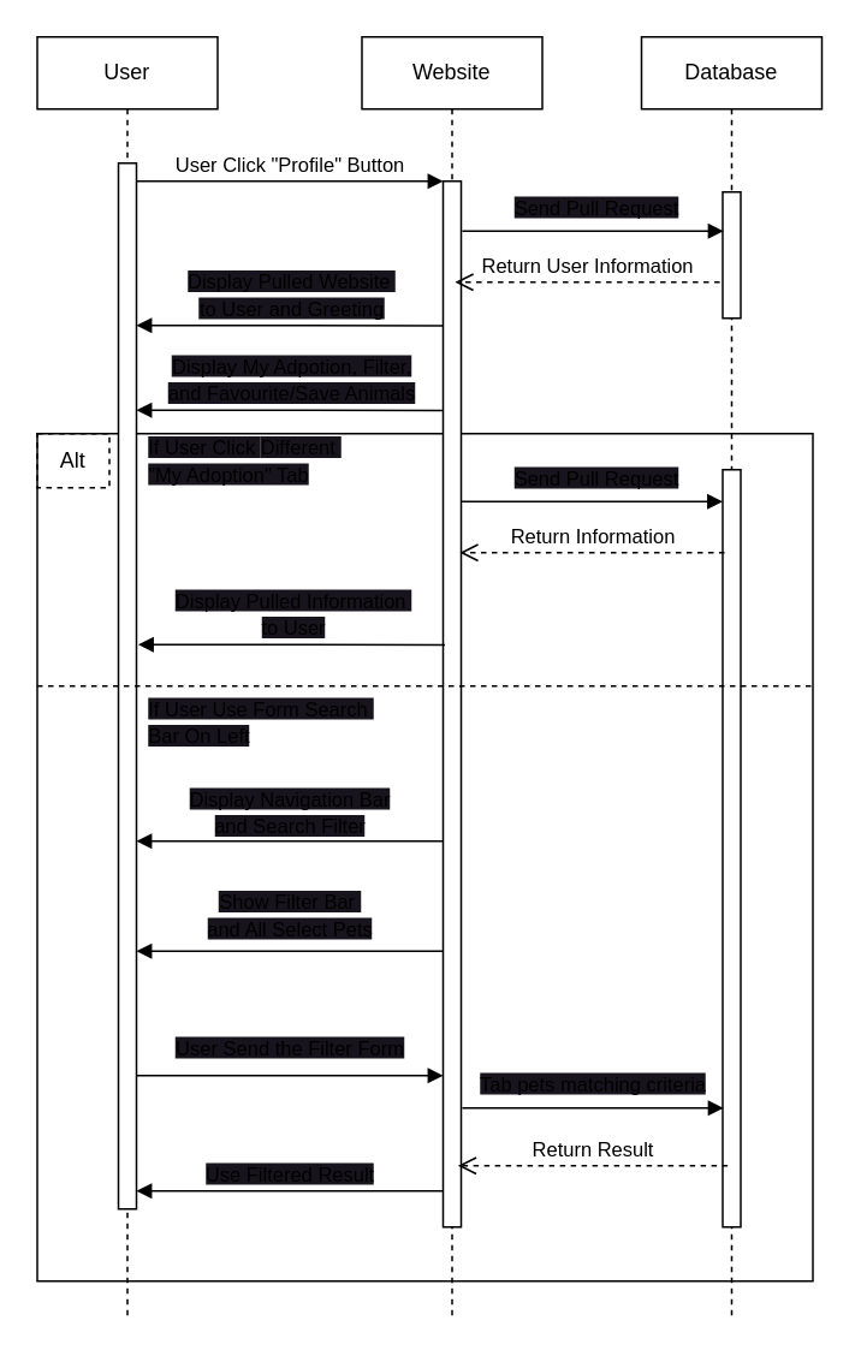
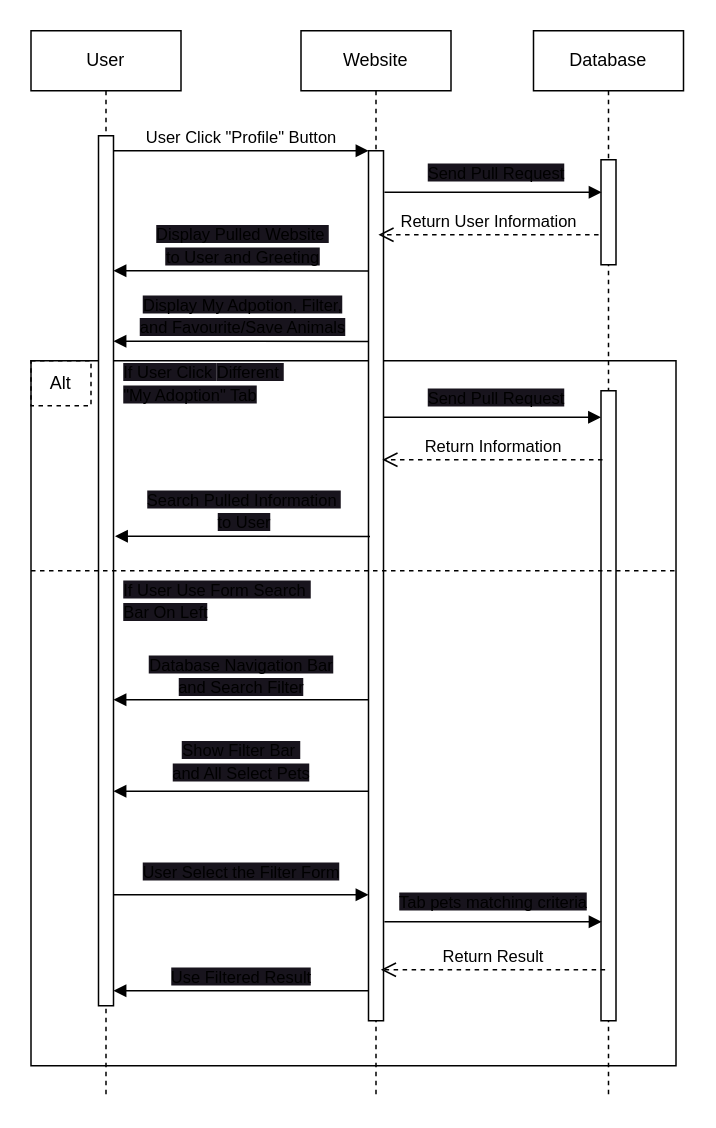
  <mxCell id="0" />
  <mxCell id="1" parent="0" />
  <mxCell id="2" value="" style="whiteSpace=wrap;html=1;fillColor=none;" vertex="1" parent="1"><mxGeometry x="20" y="240" width="430" height="470" as="geometry" /></mxCell>
  <mxCell id="3" value="Database" style="shape=umlLifeline;perimeter=lifelinePerimeter;whiteSpace=wrap;html=1;container=0;dropTarget=0;collapsible=0;recursiveResize=0;outlineConnect=0;portConstraint=eastwest;newEdgeStyle={&quot;edgeStyle&quot;:&quot;elbowEdgeStyle&quot;,&quot;elbow&quot;:&quot;vertical&quot;,&quot;curved&quot;:0,&quot;rounded&quot;:0};" vertex="1" parent="1"><mxGeometry x="355" y="20" width="100" height="710" as="geometry" /></mxCell>
  <mxCell id="4" value="" style="html=1;points=[];perimeter=orthogonalPerimeter;outlineConnect=0;targetShapes=umlLifeline;portConstraint=eastwest;newEdgeStyle={&quot;edgeStyle&quot;:&quot;elbowEdgeStyle&quot;,&quot;elbow&quot;:&quot;vertical&quot;,&quot;curved&quot;:0,&quot;rounded&quot;:0};" vertex="1" parent="3"><mxGeometry x="45" y="86" width="10" height="70" as="geometry" /></mxCell>
  <mxCell id="5" value="User" style="shape=umlLifeline;perimeter=lifelinePerimeter;whiteSpace=wrap;html=1;container=0;dropTarget=0;collapsible=0;recursiveResize=0;outlineConnect=0;portConstraint=eastwest;newEdgeStyle={&quot;edgeStyle&quot;:&quot;elbowEdgeStyle&quot;,&quot;elbow&quot;:&quot;vertical&quot;,&quot;curved&quot;:0,&quot;rounded&quot;:0};" vertex="1" parent="1"><mxGeometry x="20" y="20" width="100" height="710" as="geometry" /></mxCell>
  <mxCell id="6" value="" style="html=1;points=[];perimeter=orthogonalPerimeter;outlineConnect=0;targetShapes=umlLifeline;portConstraint=eastwest;newEdgeStyle={&quot;edgeStyle&quot;:&quot;elbowEdgeStyle&quot;,&quot;elbow&quot;:&quot;vertical&quot;,&quot;curved&quot;:0,&quot;rounded&quot;:0};" vertex="1" parent="5"><mxGeometry x="45" y="70" width="10" height="580" as="geometry" /></mxCell>
  <mxCell id="7" value="Website" style="shape=umlLifeline;perimeter=lifelinePerimeter;whiteSpace=wrap;html=1;container=0;dropTarget=0;collapsible=0;recursiveResize=0;outlineConnect=0;portConstraint=eastwest;newEdgeStyle={&quot;edgeStyle&quot;:&quot;elbowEdgeStyle&quot;,&quot;elbow&quot;:&quot;vertical&quot;,&quot;curved&quot;:0,&quot;rounded&quot;:0};" vertex="1" parent="1"><mxGeometry x="200" y="20" width="100" height="710" as="geometry" /></mxCell>
  <mxCell id="8" value="" style="html=1;points=[];perimeter=orthogonalPerimeter;outlineConnect=0;targetShapes=umlLifeline;portConstraint=eastwest;newEdgeStyle={&quot;edgeStyle&quot;:&quot;elbowEdgeStyle&quot;,&quot;elbow&quot;:&quot;vertical&quot;,&quot;curved&quot;:0,&quot;rounded&quot;:0};" vertex="1" parent="7"><mxGeometry x="45" y="80" width="10" height="580" as="geometry" /></mxCell>
  <mxCell id="9" value="User Click &quot;Profile&quot; Button" style="html=1;verticalAlign=bottom;endArrow=block;edgeStyle=elbowEdgeStyle;elbow=vertical;curved=0;rounded=0;" edge="1" parent="1" source="6" target="8"><mxGeometry relative="1" as="geometry"><mxPoint x="175" y="110" as="sourcePoint" /><Array as="points"><mxPoint x="160" y="100" /></Array></mxGeometry></mxCell>
  <mxCell id="10" value="Return User Information" style="html=1;verticalAlign=bottom;endArrow=open;dashed=1;endSize=8;edgeStyle=elbowEdgeStyle;elbow=vertical;curved=0;rounded=0;exitX=0;exitY=0.486;exitDx=0;exitDy=0;exitPerimeter=0;" edge="1" parent="1"><mxGeometry relative="1" as="geometry"><mxPoint x="251.63" y="156" as="targetPoint" /><Array as="points"><mxPoint x="366.63" y="156" /></Array><mxPoint x="398.38" y="156.02" as="sourcePoint" /></mxGeometry></mxCell>
  <mxCell id="11" value="&lt;span style=&quot;font-size: 11px; background-color: rgb(24, 20, 29);&quot;&gt;Send Pull Request&lt;/span&gt;" style="text;html=1;align=center;verticalAlign=middle;resizable=0;points=[];autosize=1;strokeColor=none;fillColor=none;" vertex="1" parent="1"><mxGeometry x="275" y="100" width="110" height="30" as="geometry" /></mxCell>
  <mxCell id="12" value="" style="html=1;verticalAlign=bottom;endArrow=block;edgeStyle=elbowEdgeStyle;elbow=vertical;curved=0;rounded=0;" edge="1" parent="1"><mxGeometry x="1" y="-136" relative="1" as="geometry"><mxPoint x="255.612" y="127.71" as="sourcePoint" /><Array as="points"><mxPoint x="319.39" y="127.71" /></Array><mxPoint x="400.39" y="127.71" as="targetPoint" /><mxPoint x="65" y="-16" as="offset" /></mxGeometry></mxCell>
  <mxCell id="13" value="" style="html=1;verticalAlign=bottom;endArrow=block;edgeStyle=elbowEdgeStyle;elbow=vertical;curved=0;rounded=0;" edge="1" parent="1"><mxGeometry relative="1" as="geometry"><mxPoint x="245" y="180.14" as="sourcePoint" /><Array as="points" /><mxPoint x="75" y="180.14" as="targetPoint" /></mxGeometry></mxCell>
  <mxCell id="14" value="&lt;span style=&quot;font-size: 11px; background-color: rgb(24, 20, 29);&quot;&gt;Display Pulled Website&amp;nbsp;&lt;/span&gt;&lt;div&gt;&lt;span style=&quot;font-size: 11px; background-color: rgb(24, 20, 29);&quot;&gt;to User and Greeting&lt;br&gt;&lt;/span&gt;&lt;/div&gt;" style="text;html=1;align=center;verticalAlign=middle;resizable=0;points=[];autosize=1;strokeColor=none;fillColor=none;" vertex="1" parent="1"><mxGeometry x="86" y="143" width="150" height="40" as="geometry" /></mxCell>
  <mxCell id="15" value="" style="html=1;verticalAlign=bottom;endArrow=block;edgeStyle=elbowEdgeStyle;elbow=vertical;curved=0;rounded=0;" edge="1" parent="1"><mxGeometry relative="1" as="geometry"><mxPoint x="245" y="227.14" as="sourcePoint" /><Array as="points" /><mxPoint x="75" y="227.14" as="targetPoint" /></mxGeometry></mxCell>
  <mxCell id="16" value="&lt;span style=&quot;font-size: 11px; background-color: rgb(24, 20, 29);&quot;&gt;Display My Adpotion, Filter,&lt;/span&gt;&lt;div&gt;&lt;span style=&quot;font-size: 11px; background-color: rgb(24, 20, 29);&quot;&gt;and Favourite/Save Animals&lt;/span&gt;&lt;/div&gt;" style="text;html=1;align=center;verticalAlign=middle;resizable=0;points=[];autosize=1;strokeColor=none;fillColor=none;" vertex="1" parent="1"><mxGeometry x="81" y="190" width="160" height="40" as="geometry" /></mxCell>
  <mxCell id="17" value="Alt" style="rounded=0;whiteSpace=wrap;html=1;fillColor=none;dashed=1;" vertex="1" parent="1"><mxGeometry x="20" y="240" width="40" height="30" as="geometry" /></mxCell>
  <mxCell id="18" value="" style="html=1;points=[];perimeter=orthogonalPerimeter;outlineConnect=0;targetShapes=umlLifeline;portConstraint=eastwest;newEdgeStyle={&quot;edgeStyle&quot;:&quot;elbowEdgeStyle&quot;,&quot;elbow&quot;:&quot;vertical&quot;,&quot;curved&quot;:0,&quot;rounded&quot;:0};" vertex="1" parent="1"><mxGeometry x="400" y="260" width="10" height="420" as="geometry" /></mxCell>
  <mxCell id="19" value="&lt;span style=&quot;font-size: 11px; background-color: rgb(24, 20, 29);&quot;&gt;If User Click&amp;nbsp;&lt;/span&gt;&lt;span style=&quot;background-color: rgb(24, 20, 29); font-size: 11px;&quot;&gt;Different&amp;nbsp;&lt;/span&gt;&lt;div&gt;&lt;span style=&quot;background-color: rgb(24, 20, 29); font-size: 11px;&quot;&gt;&quot;My Adoption&quot; Tab&lt;/span&gt;&lt;/div&gt;" style="text;html=1;align=left;verticalAlign=middle;resizable=0;points=[];autosize=1;strokeColor=none;fillColor=none;" vertex="1" parent="1"><mxGeometry x="80" y="235" width="130" height="40" as="geometry" /></mxCell>
  <mxCell id="20" value="Return Information" style="html=1;verticalAlign=bottom;endArrow=open;dashed=1;endSize=8;edgeStyle=elbowEdgeStyle;elbow=vertical;curved=0;rounded=0;exitX=0;exitY=0.486;exitDx=0;exitDy=0;exitPerimeter=0;" edge="1" parent="1"><mxGeometry relative="1" as="geometry"><mxPoint x="254.24" y="306" as="targetPoint" /><Array as="points"><mxPoint x="369.24" y="306" /></Array><mxPoint x="400.99" y="306.02" as="sourcePoint" /></mxGeometry></mxCell>
  <mxCell id="21" value="&lt;span style=&quot;font-size: 11px; background-color: rgb(24, 20, 29);&quot;&gt;Send Pull Request&lt;/span&gt;" style="text;html=1;align=center;verticalAlign=middle;resizable=0;points=[];autosize=1;strokeColor=none;fillColor=none;" vertex="1" parent="1"><mxGeometry x="274.61" y="250" width="110" height="30" as="geometry" /></mxCell>
  <mxCell id="22" value="" style="html=1;verticalAlign=bottom;endArrow=block;edgeStyle=elbowEdgeStyle;elbow=vertical;curved=0;rounded=0;" edge="1" parent="1"><mxGeometry x="1" y="-136" relative="1" as="geometry"><mxPoint x="255.222" y="277.71" as="sourcePoint" /><Array as="points"><mxPoint x="319" y="277.71" /></Array><mxPoint x="400" y="277.71" as="targetPoint" /><mxPoint x="65" y="-16" as="offset" /></mxGeometry></mxCell>
  <mxCell id="23" value="" style="html=1;verticalAlign=bottom;endArrow=block;edgeStyle=elbowEdgeStyle;elbow=vertical;curved=0;rounded=0;" edge="1" parent="1"><mxGeometry relative="1" as="geometry"><mxPoint x="246" y="357.14" as="sourcePoint" /><Array as="points" /><mxPoint x="76" y="357.14" as="targetPoint" /></mxGeometry></mxCell>
- <mxCell id="24" value="&lt;span style=&quot;font-size: 11px; background-color: rgb(24, 20, 29);&quot;&gt;Display Pulled Information&amp;nbsp;&lt;/span&gt;&lt;div&gt;&lt;span style=&quot;font-size: 11px; background-color: rgb(24, 20, 29);&quot;&gt;to User&lt;br&gt;&lt;/span&gt;&lt;/div&gt;" style="text;html=1;align=center;verticalAlign=middle;resizable=0;points=[];autosize=1;strokeColor=none;fillColor=none;" vertex="1" parent="1"><mxGeometry x="87" y="320" width="150" height="40" as="geometry" /></mxCell>
+ <mxCell id="24" value="&lt;span style=&quot;font-size: 11px; background-color: rgb(24, 20, 29);&quot;&gt;Search Pulled Information&amp;nbsp;&lt;/span&gt;&lt;div&gt;&lt;span style=&quot;font-size: 11px; background-color: rgb(24, 20, 29);&quot;&gt;to User&lt;br&gt;&lt;/span&gt;&lt;/div&gt;" style="text;html=1;align=center;verticalAlign=middle;resizable=0;points=[];autosize=1;strokeColor=none;fillColor=none;" vertex="1" parent="1"><mxGeometry x="87" y="320" width="150" height="40" as="geometry" /></mxCell>
  <mxCell id="25" value="" style="endArrow=none;dashed=1;html=1;rounded=0;" edge="1" parent="1"><mxGeometry width="50" height="50" relative="1" as="geometry"><mxPoint x="20" y="380" as="sourcePoint" /><mxPoint x="450" y="380" as="targetPoint" /></mxGeometry></mxCell>
  <mxCell id="26" value="Return Result" style="html=1;verticalAlign=bottom;endArrow=open;dashed=1;endSize=8;edgeStyle=elbowEdgeStyle;elbow=vertical;curved=0;rounded=0;" edge="1" parent="1"><mxGeometry x="0.001" relative="1" as="geometry"><mxPoint x="253.25" y="646" as="targetPoint" /><Array as="points"><mxPoint x="368.25" y="646" /></Array><mxPoint x="402.75" y="646" as="sourcePoint" /><mxPoint as="offset" /></mxGeometry></mxCell>
- <mxCell id="27" value="&lt;span style=&quot;font-size: 11px; background-color: rgb(24, 20, 29);&quot;&gt;User Send the Filter Form&lt;/span&gt;" style="text;html=1;align=center;verticalAlign=middle;resizable=0;points=[];autosize=1;strokeColor=none;fillColor=none;" vertex="1" parent="1"><mxGeometry x="85" y="566" width="150" height="30" as="geometry" /></mxCell>
+ <mxCell id="27" value="&lt;span style=&quot;font-size: 11px; background-color: rgb(24, 20, 29);&quot;&gt;User Select the Filter Form&lt;/span&gt;" style="text;html=1;align=center;verticalAlign=middle;resizable=0;points=[];autosize=1;strokeColor=none;fillColor=none;" vertex="1" parent="1"><mxGeometry x="85" y="566" width="150" height="30" as="geometry" /></mxCell>
  <mxCell id="28" value="" style="html=1;verticalAlign=bottom;endArrow=block;edgeStyle=elbowEdgeStyle;elbow=vertical;curved=0;rounded=0;" edge="1" parent="1"><mxGeometry x="1" y="-136" relative="1" as="geometry"><mxPoint x="75" y="596" as="sourcePoint" /><Array as="points"><mxPoint x="160" y="596" /></Array><mxPoint x="245" y="596" as="targetPoint" /><mxPoint x="65" y="-16" as="offset" /></mxGeometry></mxCell>
  <mxCell id="29" value="&lt;span style=&quot;font-size: 11px; background-color: rgb(24, 20, 29);&quot;&gt;Tab pets matching criteria&lt;/span&gt;" style="text;html=1;align=center;verticalAlign=middle;resizable=0;points=[];autosize=1;strokeColor=none;fillColor=none;" vertex="1" parent="1"><mxGeometry x="248" y="586" width="160" height="30" as="geometry" /></mxCell>
  <mxCell id="30" value="" style="html=1;verticalAlign=bottom;endArrow=block;edgeStyle=elbowEdgeStyle;elbow=vertical;curved=0;rounded=0;" edge="1" parent="1"><mxGeometry x="1" y="-136" relative="1" as="geometry"><mxPoint x="255.612" y="614" as="sourcePoint" /><Array as="points"><mxPoint x="319.39" y="614" /></Array><mxPoint x="400.39" y="614" as="targetPoint" /><mxPoint x="65" y="-16" as="offset" /></mxGeometry></mxCell>
  <mxCell id="31" value="&lt;span style=&quot;font-size: 11px; background-color: rgb(24, 20, 29);&quot;&gt;Show Filter Bar&amp;nbsp;&lt;/span&gt;&lt;div&gt;&lt;span style=&quot;font-size: 11px; background-color: rgb(24, 20, 29);&quot;&gt;and All Select Pets&lt;/span&gt;&lt;/div&gt;" style="text;html=1;align=center;verticalAlign=middle;resizable=0;points=[];autosize=1;strokeColor=none;fillColor=none;" vertex="1" parent="1"><mxGeometry x="95" y="487" width="130" height="40" as="geometry" /></mxCell>
  <mxCell id="32" value="" style="html=1;verticalAlign=bottom;endArrow=block;edgeStyle=elbowEdgeStyle;elbow=vertical;curved=0;rounded=0;" edge="1" parent="1"><mxGeometry relative="1" as="geometry"><mxPoint x="245" y="527" as="sourcePoint" /><Array as="points" /><mxPoint x="75" y="527" as="targetPoint" /></mxGeometry></mxCell>
  <mxCell id="33" value="&lt;span style=&quot;font-size: 11px; background-color: rgb(24, 20, 29);&quot;&gt;Use Filtered Result&lt;/span&gt;" style="text;html=1;align=center;verticalAlign=middle;resizable=0;points=[];autosize=1;strokeColor=none;fillColor=none;" vertex="1" parent="1"><mxGeometry x="95" y="636" width="130" height="30" as="geometry" /></mxCell>
  <mxCell id="34" value="" style="html=1;verticalAlign=bottom;endArrow=block;edgeStyle=elbowEdgeStyle;elbow=vertical;curved=0;rounded=0;" edge="1" parent="1"><mxGeometry relative="1" as="geometry"><mxPoint x="245" y="660" as="sourcePoint" /><Array as="points" /><mxPoint x="75" y="660" as="targetPoint" /></mxGeometry></mxCell>
  <mxCell id="35" value="&lt;span style=&quot;font-size: 11px; background-color: rgb(24, 20, 29);&quot;&gt;If User Use Form Search&amp;nbsp;&lt;/span&gt;&lt;div&gt;&lt;span style=&quot;font-size: 11px; background-color: rgb(24, 20, 29);&quot;&gt;Bar On Left&lt;/span&gt;&lt;/div&gt;" style="text;html=1;align=left;verticalAlign=middle;resizable=0;points=[];autosize=1;strokeColor=none;fillColor=none;" vertex="1" parent="1"><mxGeometry x="80" y="380" width="140" height="40" as="geometry" /></mxCell>
- <mxCell id="36" value="&lt;span style=&quot;font-size: 11px; background-color: rgb(24, 20, 29);&quot;&gt;Display Navigation Bar&lt;/span&gt;&lt;div&gt;&lt;span style=&quot;font-size: 11px; background-color: rgb(24, 20, 29);&quot;&gt;and Search Filter&lt;/span&gt;&lt;/div&gt;" style="text;html=1;align=center;verticalAlign=middle;resizable=0;points=[];autosize=1;strokeColor=none;fillColor=none;" vertex="1" parent="1"><mxGeometry x="95" y="430" width="130" height="40" as="geometry" /></mxCell>
+ <mxCell id="36" value="&lt;span style=&quot;font-size: 11px; background-color: rgb(24, 20, 29);&quot;&gt;Database Navigation Bar&lt;/span&gt;&lt;div&gt;&lt;span style=&quot;font-size: 11px; background-color: rgb(24, 20, 29);&quot;&gt;and Search Filter&lt;/span&gt;&lt;/div&gt;" style="text;html=1;align=center;verticalAlign=middle;resizable=0;points=[];autosize=1;strokeColor=none;fillColor=none;" vertex="1" parent="1"><mxGeometry x="95" y="430" width="130" height="40" as="geometry" /></mxCell>
  <mxCell id="37" value="" style="html=1;verticalAlign=bottom;endArrow=block;edgeStyle=elbowEdgeStyle;elbow=vertical;curved=0;rounded=0;" edge="1" parent="1"><mxGeometry relative="1" as="geometry"><mxPoint x="245" y="466" as="sourcePoint" /><Array as="points" /><mxPoint x="75" y="466" as="targetPoint" /></mxGeometry></mxCell>
